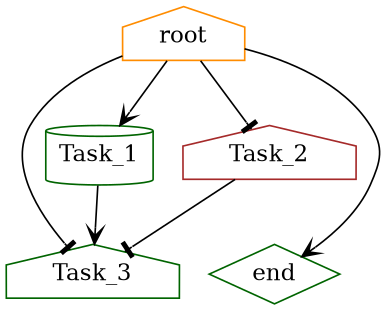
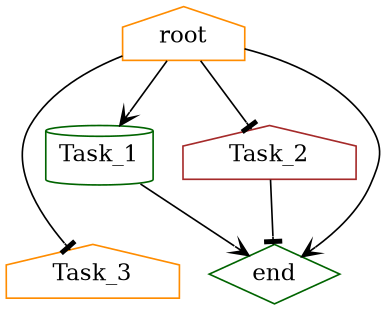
  digraph {
    node [color=darkgreen shape=house]
    edge [arrowhead=vee]
    Task_1 [shape=cylinder]
    root [color=darkorange]
    Task_2 [color=brown]
-   Task_3
+   Task_3 [color=darkorange]
    end [shape=diamond]
-   Task_1 -> Task_3
+   Task_1 -> end
    root -> Task_1
    root -> Task_2 [arrowhead=tee]
    root -> Task_3 [arrowhead=tee]
    root -> end
-   Task_2 -> Task_3 [arrowhead=tee]
+   Task_2 -> end [arrowhead=tee]
  }
